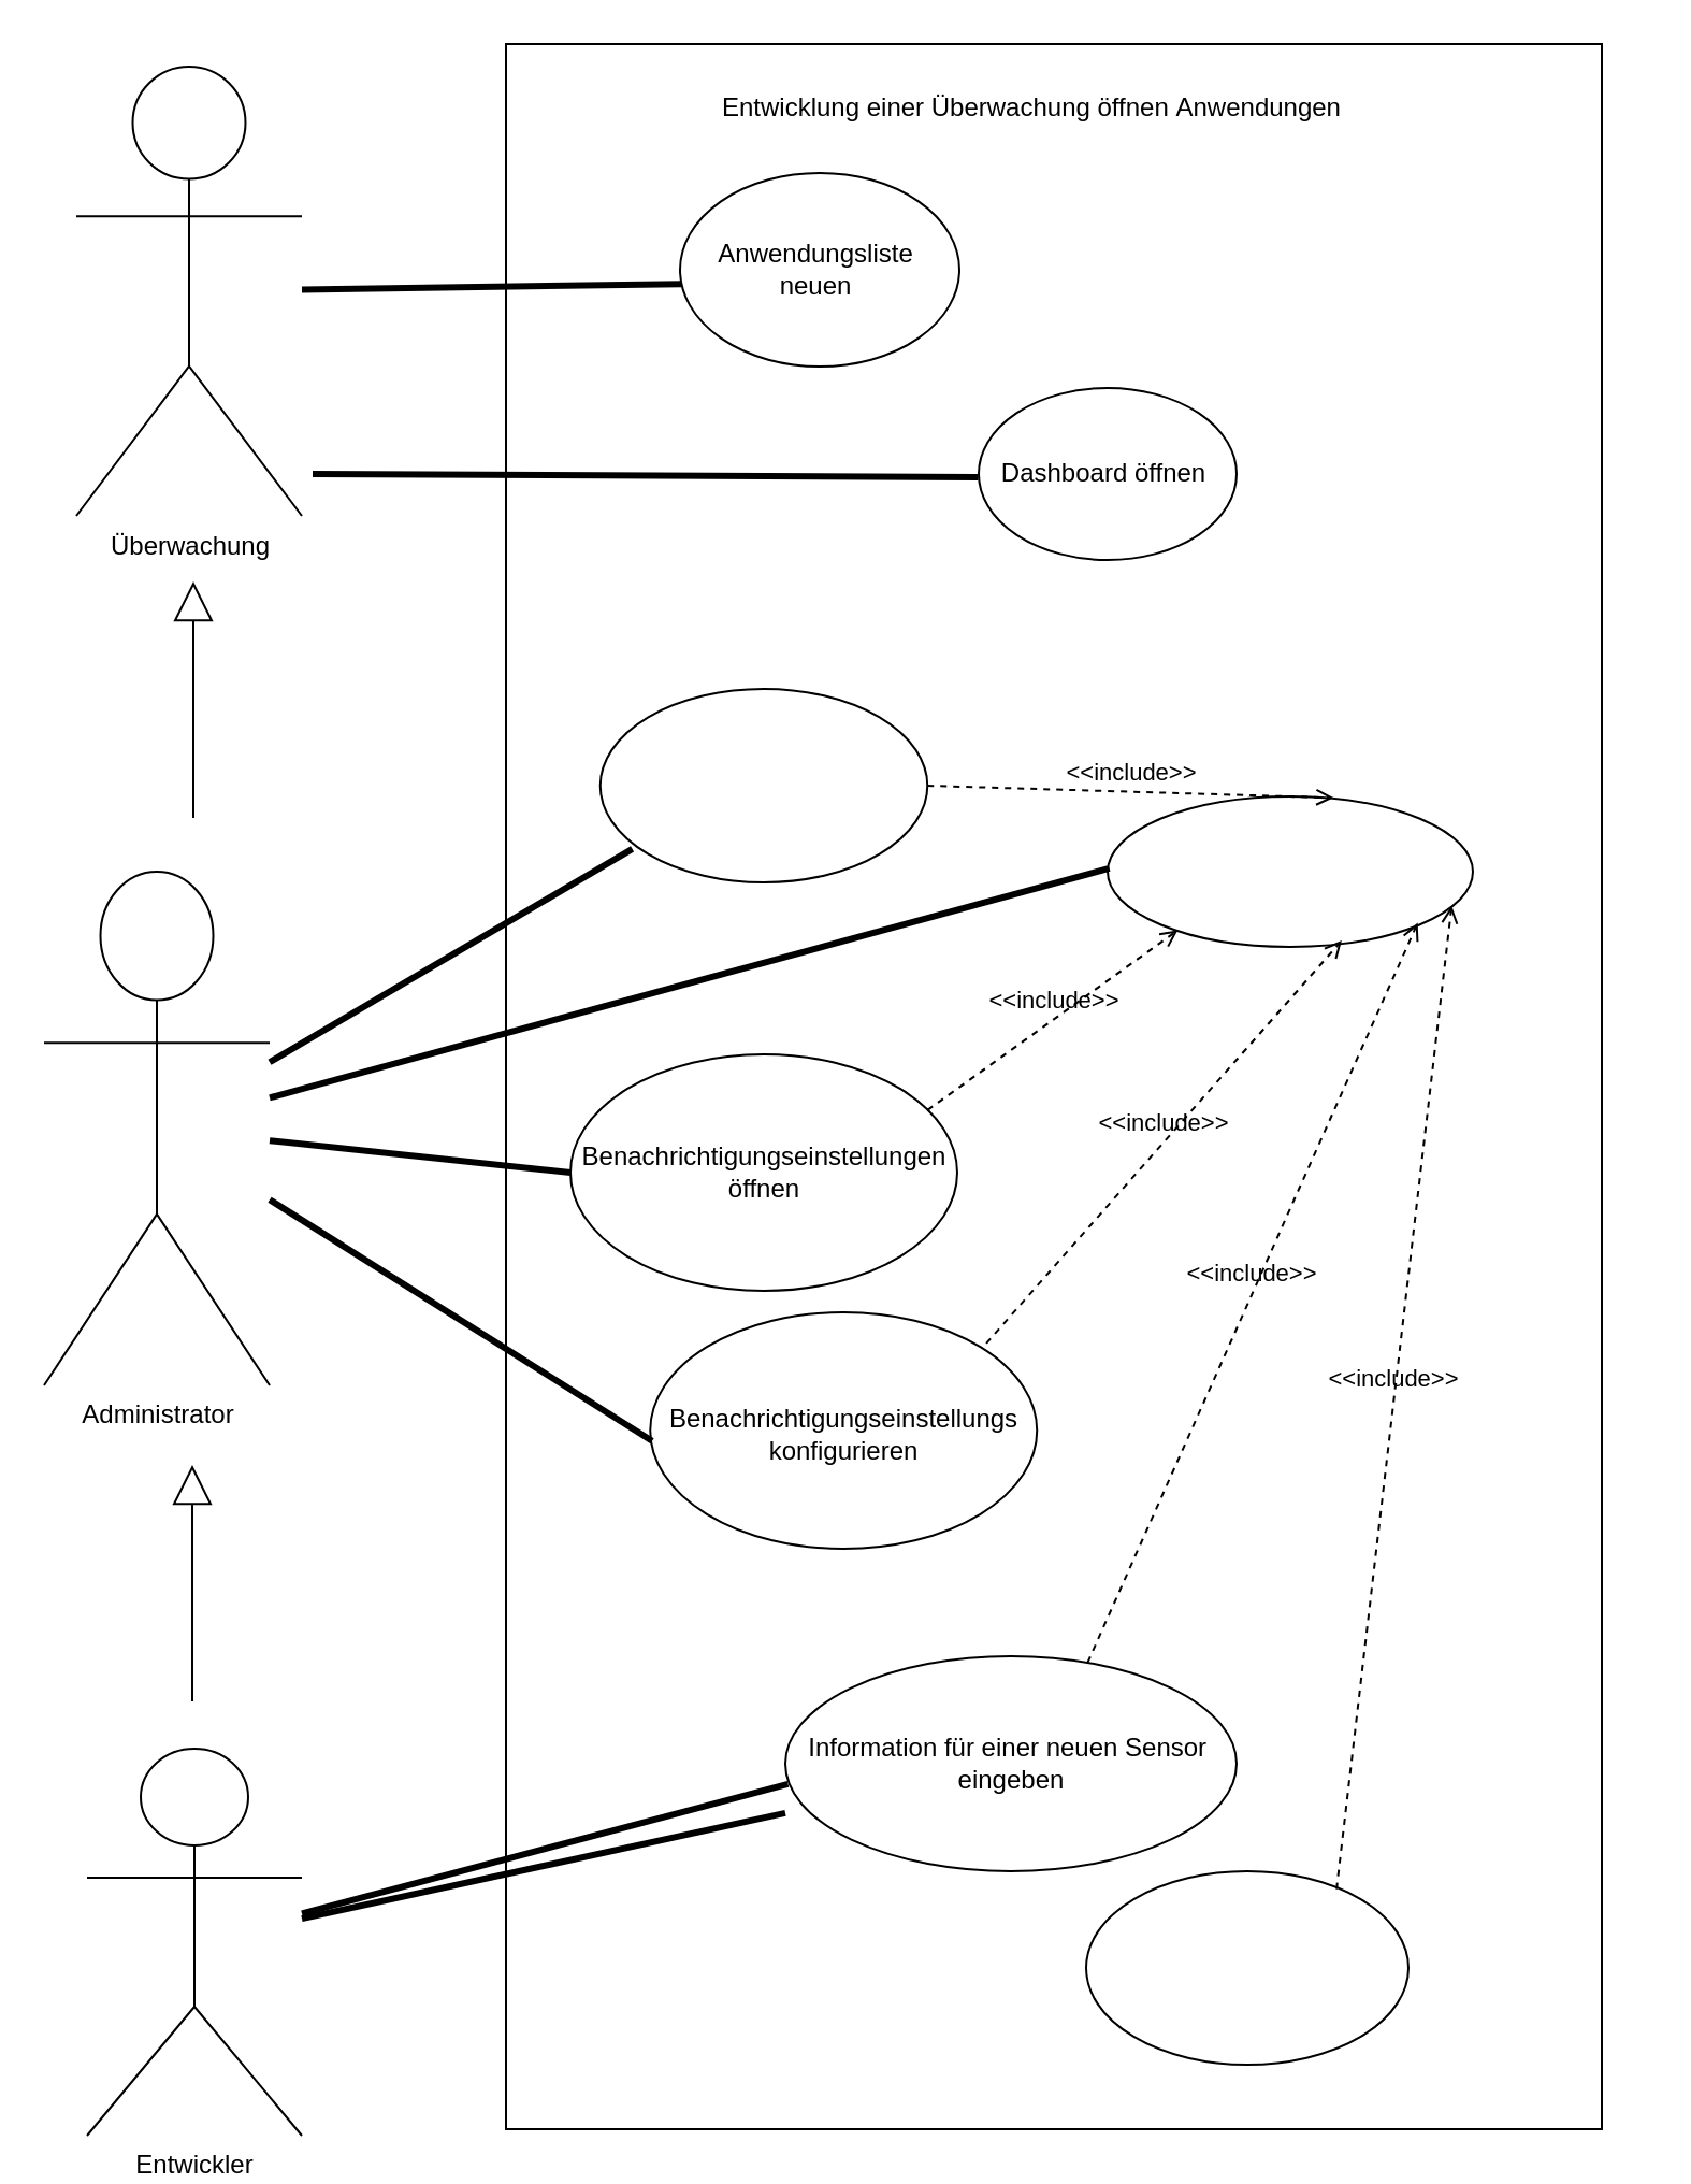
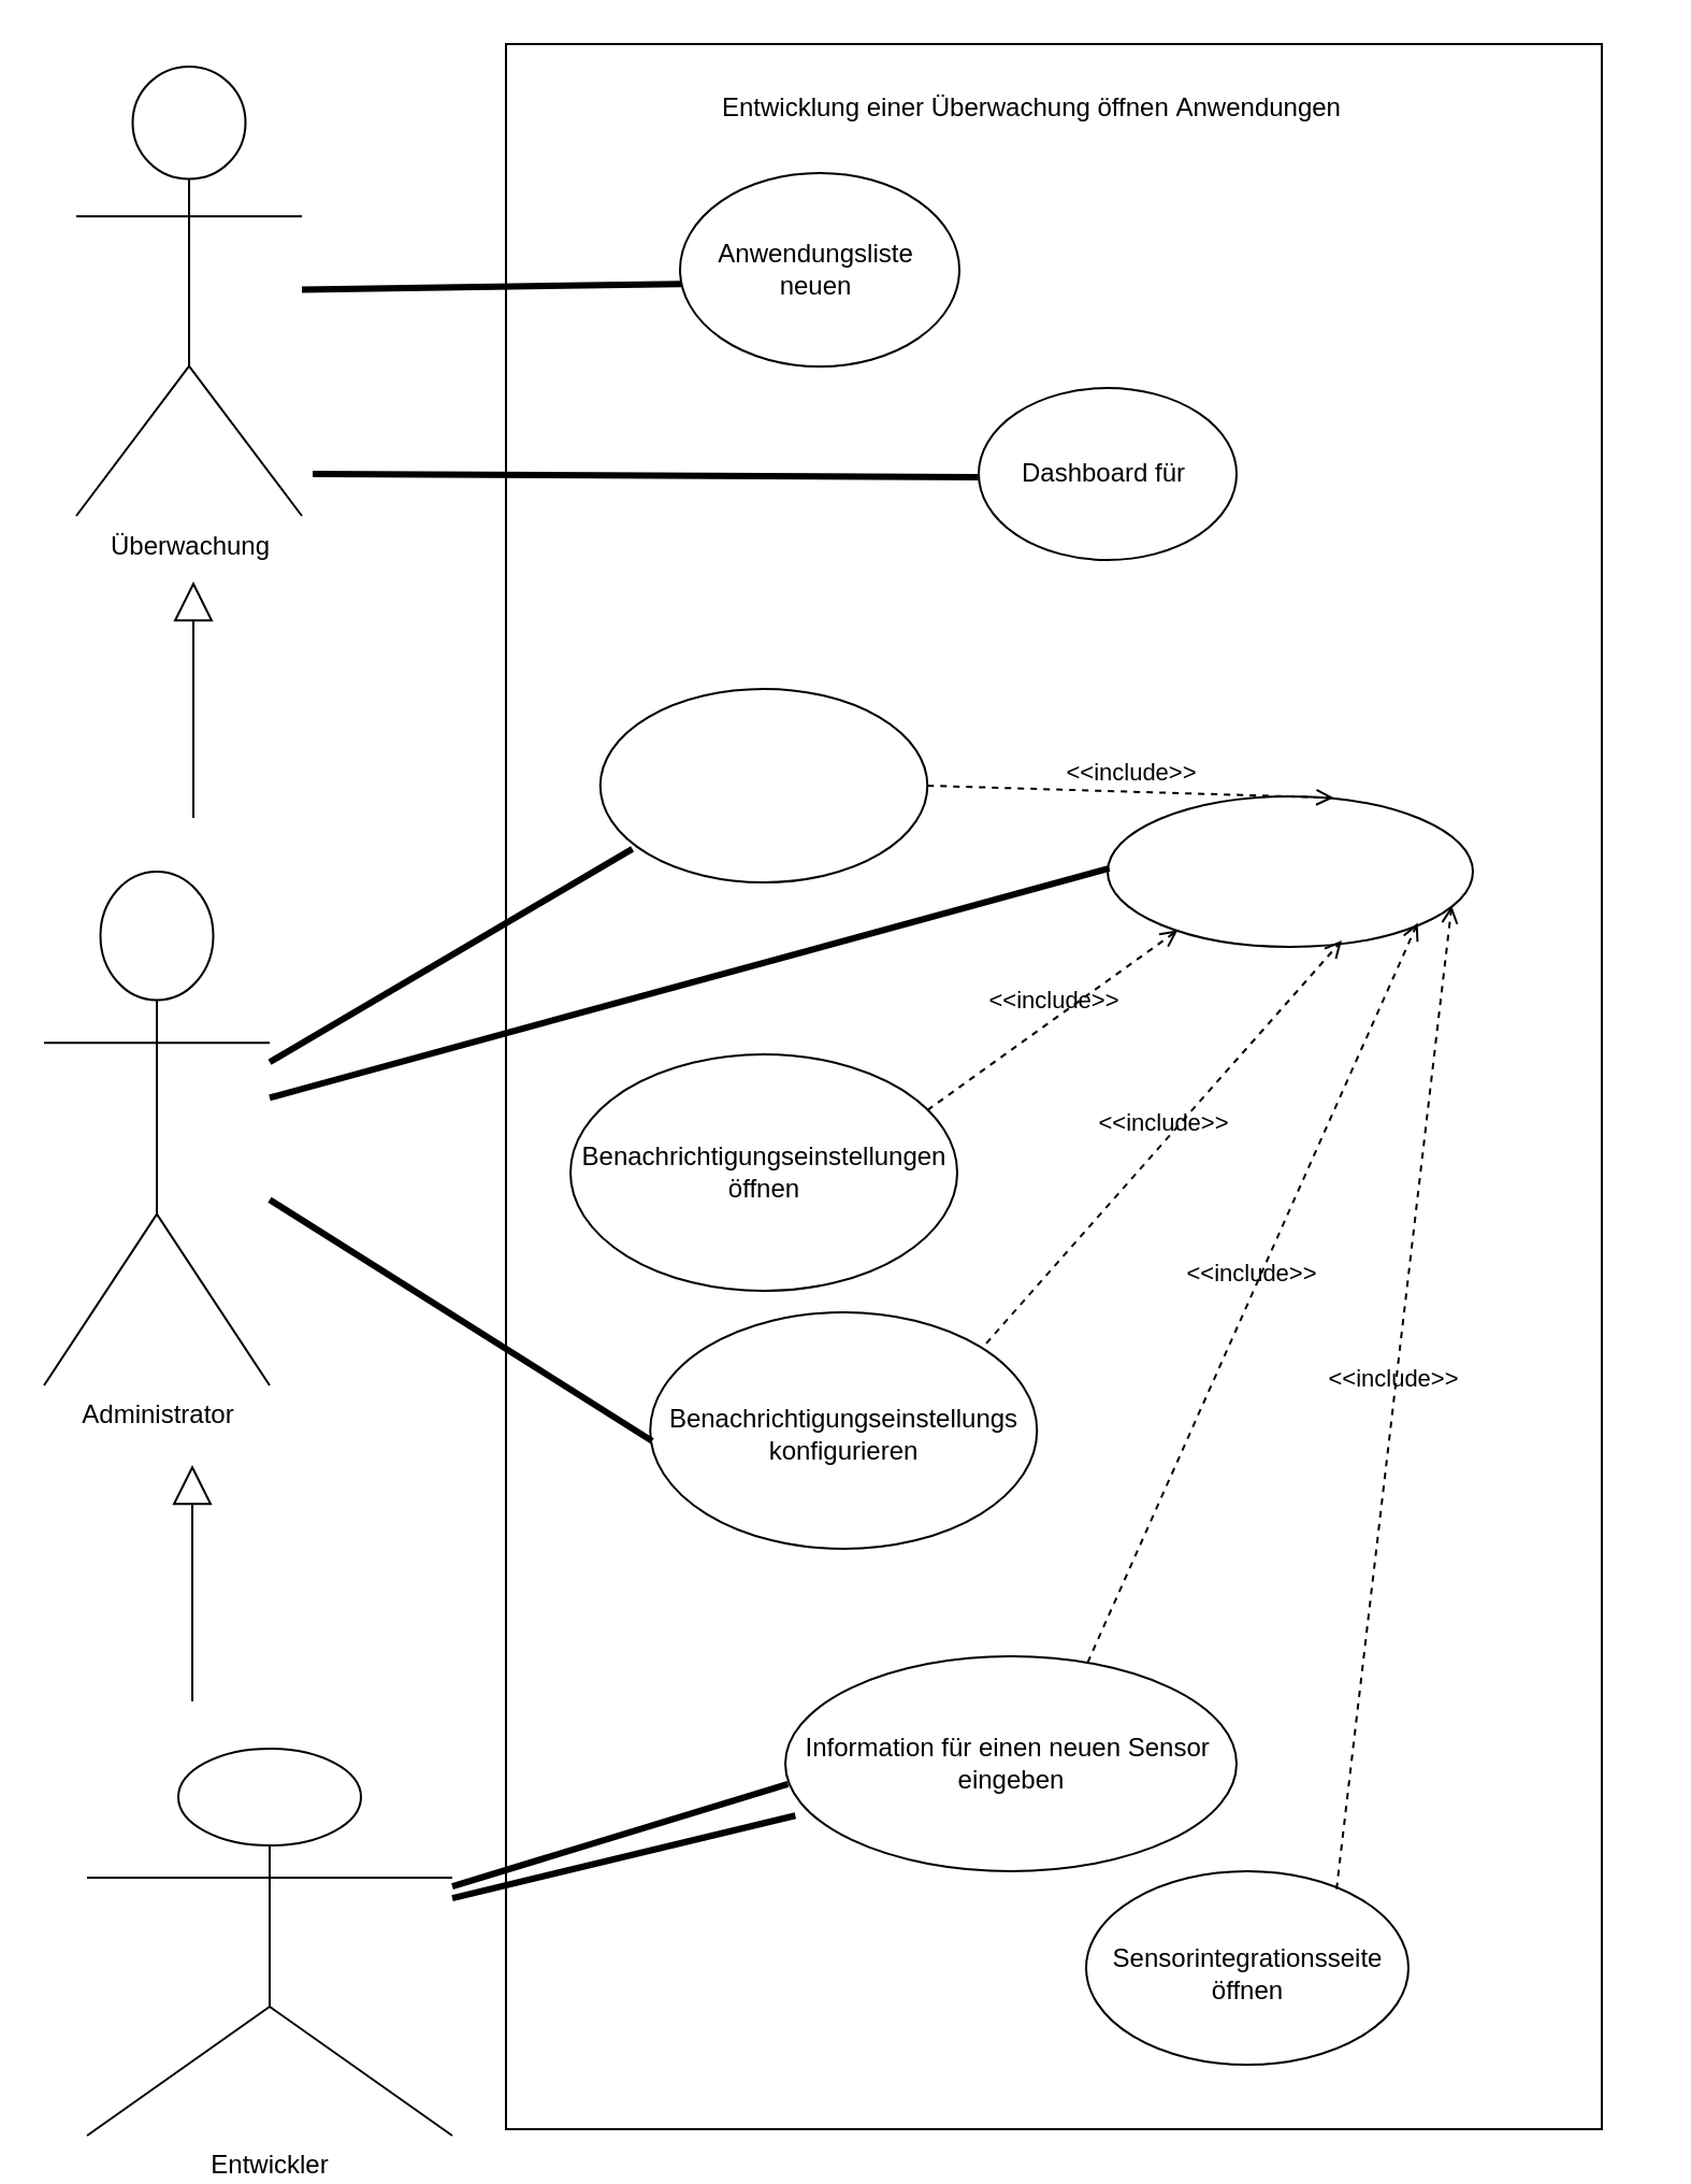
  <mxCell id="0" />
  <mxCell id="1" parent="0" />
  <mxCell id="2" value="Administrator" style="shape=umlActor;verticalLabelPosition=bottom;verticalAlign=top;html=1;outlineConnect=0;" parent="1" vertex="1"><mxGeometry x="20" y="405" width="105" height="239" as="geometry" /></mxCell>
  <mxCell id="3" value="" style="rounded=0;whiteSpace=wrap;html=1;" parent="1" vertex="1"><mxGeometry x="235" y="20" width="510" height="970" as="geometry" /></mxCell>
  <mxCell id="4" value="&lt;div&gt;Entwicklung einer Überwachung öffnen&amp;nbsp;&lt;span style=&quot;background-color: initial;&quot;&gt;Anwendungen&lt;/span&gt;&lt;/div&gt;" style="text;html=1;strokeColor=none;fillColor=none;align=center;verticalAlign=middle;whiteSpace=wrap;rounded=0;" parent="1" vertex="1"><mxGeometry x="195" y="20" width="570" height="60" as="geometry" /></mxCell>
- <mxCell id="5" value="Entwickler" style="shape=umlActor;verticalLabelPosition=bottom;verticalAlign=top;html=1;outlineConnect=0;" parent="1" vertex="1"><mxGeometry x="40" y="813" width="100" height="180" as="geometry" /></mxCell>
+ <mxCell id="5" value="Entwickler" style="shape=umlActor;verticalLabelPosition=bottom;verticalAlign=top;html=1;outlineConnect=0;" parent="1" vertex="1"><mxGeometry x="40" y="813" width="170" height="180" as="geometry" /></mxCell>
  <mxCell id="6" value="" style="shape=ellipse;container=1;horizontal=1;horizontalStack=0;resizeParent=1;resizeParentMax=0;resizeLast=0;html=1;dashed=0;collapsible=0;" parent="1" vertex="1"><mxGeometry x="515" y="370" width="170" height="70" as="geometry" /></mxCell>
  <mxCell id="7" value="" style="shape=ellipse;container=1;horizontal=1;horizontalStack=0;resizeParent=1;resizeParentMax=0;resizeLast=0;html=1;dashed=0;collapsible=0;" parent="1" vertex="1"><mxGeometry x="455" y="180" width="120" height="80" as="geometry" /></mxCell>
- <mxCell id="8" value="Dashboard öffnen" style="html=1;strokeColor=none;fillColor=none;align=center;verticalAlign=middle;rotatable=0;" parent="7" vertex="1"><mxGeometry x="-1.586" y="30" width="120" height="20" as="geometry" /></mxCell>
+ <mxCell id="8" value="Dashboard für" style="html=1;strokeColor=none;fillColor=none;align=center;verticalAlign=middle;rotatable=0;" parent="7" vertex="1"><mxGeometry x="-1.586" y="30" width="120" height="20" as="geometry" /></mxCell>
  <mxCell id="9" value="" style="shape=ellipse;container=1;horizontal=1;horizontalStack=0;resizeParent=1;resizeParentMax=0;resizeLast=0;html=1;dashed=0;collapsible=0;" parent="1" vertex="1"><mxGeometry x="316" y="80" width="130" height="90" as="geometry" /></mxCell>
  <mxCell id="10" value="Anwendungsliste&lt;br&gt;neuen" style="html=1;strokeColor=none;fillColor=none;align=center;verticalAlign=middle;rotatable=0;" parent="9" vertex="1"><mxGeometry x="-1.85" y="30" width="130" height="30" as="geometry" /></mxCell>
  <mxCell id="11" value="" style="shape=ellipse;container=1;horizontal=1;horizontalStack=0;resizeParent=1;resizeParentMax=0;resizeLast=0;html=1;dashed=0;collapsible=0;" parent="1" vertex="1"><mxGeometry x="278.88" y="320" width="152.25" height="90" as="geometry" /></mxCell>
  <mxCell id="12" value="" style="shape=ellipse;container=1;horizontal=1;horizontalStack=0;resizeParent=1;resizeParentMax=0;resizeLast=0;html=1;dashed=0;collapsible=0;" parent="1" vertex="1"><mxGeometry x="265" y="490" width="180.0" height="110" as="geometry" /></mxCell>
  <mxCell id="13" value="Benachrichtigungseinstellungen&lt;br&gt;öffnen" style="html=1;strokeColor=none;fillColor=none;align=center;verticalAlign=middle;rotatable=0;" parent="12" vertex="1"><mxGeometry y="27.505" width="180.0" height="55" as="geometry" /></mxCell>
  <mxCell id="14" value="" style="shape=ellipse;container=1;horizontal=1;horizontalStack=0;resizeParent=1;resizeParentMax=0;resizeLast=0;html=1;dashed=0;collapsible=0;" parent="1" vertex="1"><mxGeometry x="302.12" y="610" width="180" height="110" as="geometry" /></mxCell>
  <mxCell id="15" value="Benachrichtigungseinstellungs&lt;br&gt;konfigurieren" style="html=1;strokeColor=none;fillColor=none;align=center;verticalAlign=middle;rotatable=0;" parent="14" vertex="1"><mxGeometry y="40" width="180" height="34.375" as="geometry" /></mxCell>
  <mxCell id="16" value="" style="shape=ellipse;container=1;horizontal=1;horizontalStack=0;resizeParent=1;resizeParentMax=0;resizeLast=0;html=1;dashed=0;collapsible=0;" parent="1" vertex="1"><mxGeometry x="505" y="870" width="150" height="90" as="geometry" /></mxCell>
+ <mxCell id="17" value="Sensorintegrationsseite&lt;br&gt;öffnen" style="html=1;strokeColor=none;fillColor=none;align=center;verticalAlign=middle;rotatable=0;" parent="16" vertex="1"><mxGeometry y="33" width="150" height="30" as="geometry" /></mxCell>
  <mxCell id="18" value="" style="shape=ellipse;container=1;horizontal=1;horizontalStack=0;resizeParent=1;resizeParentMax=0;resizeLast=0;html=1;dashed=0;collapsible=0;" parent="1" vertex="1"><mxGeometry x="365" y="770" width="210" height="100" as="geometry" /></mxCell>
- <mxCell id="19" value="Information für einer neuen Sensor&amp;nbsp;&lt;br&gt;eingeben" style="html=1;strokeColor=none;fillColor=none;align=center;verticalAlign=middle;rotatable=0;" parent="18" vertex="1"><mxGeometry y="25.86" width="210" height="48.276" as="geometry" /></mxCell>
+ <mxCell id="19" value="Information für einen neuen Sensor&amp;nbsp;&lt;br&gt;eingeben" style="html=1;strokeColor=none;fillColor=none;align=center;verticalAlign=middle;rotatable=0;" parent="18" vertex="1"><mxGeometry y="25.86" width="210" height="48.276" as="geometry" /></mxCell>
  <mxCell id="20" value="" style="endArrow=none;startArrow=none;endFill=0;startFill=0;endSize=8;html=1;verticalAlign=bottom;labelBackgroundColor=none;strokeWidth=3;entryX=0.005;entryY=0.478;entryDx=0;entryDy=0;entryPerimeter=0;" parent="1" target="6" edge="1" source="2"><mxGeometry width="160" relative="1" as="geometry"><mxPoint x="155" y="390" as="sourcePoint" /><mxPoint x="435" y="570" as="targetPoint" /></mxGeometry></mxCell>
  <mxCell id="21" value="" style="endArrow=none;startArrow=none;endFill=0;startFill=0;endSize=8;html=1;verticalAlign=bottom;labelBackgroundColor=none;strokeWidth=3;entryX=0.005;entryY=0.573;entryDx=0;entryDy=0;entryPerimeter=0;" parent="1" target="9" edge="1" source="34"><mxGeometry width="160" relative="1" as="geometry"><mxPoint x="165" y="140" as="sourcePoint" /><mxPoint x="345" y="440" as="targetPoint" /></mxGeometry></mxCell>
  <mxCell id="22" value="" style="endArrow=none;startArrow=none;endFill=0;startFill=0;endSize=8;html=1;verticalAlign=bottom;labelBackgroundColor=none;strokeWidth=3;entryX=-0.002;entryY=0.519;entryDx=0;entryDy=0;entryPerimeter=0;" parent="1" target="7" edge="1"><mxGeometry width="160" relative="1" as="geometry"><mxPoint x="145" y="220" as="sourcePoint" /><mxPoint x="305" y="345" as="targetPoint" /></mxGeometry></mxCell>
  <mxCell id="23" value="" style="endArrow=none;startArrow=none;endFill=0;startFill=0;endSize=8;html=1;verticalAlign=bottom;labelBackgroundColor=none;strokeWidth=3;entryX=0.098;entryY=0.827;entryDx=0;entryDy=0;entryPerimeter=0;" parent="1" target="11" edge="1" source="2"><mxGeometry width="160" relative="1" as="geometry"><mxPoint x="155" y="370" as="sourcePoint" /><mxPoint x="375" y="450" as="targetPoint" /></mxGeometry></mxCell>
  <mxCell id="24" value="&amp;lt;&amp;lt;include&amp;gt;&amp;gt;" style="html=1;verticalAlign=bottom;labelBackgroundColor=none;endArrow=open;endFill=0;dashed=1;exitX=1;exitY=0.5;exitDx=0;exitDy=0;entryX=0.619;entryY=0.009;entryDx=0;entryDy=0;entryPerimeter=0;" parent="1" source="11" target="6" edge="1"><mxGeometry width="160" relative="1" as="geometry"><mxPoint x="615" y="360" as="sourcePoint" /><mxPoint x="595" y="520" as="targetPoint" /></mxGeometry></mxCell>
  <mxCell id="25" value="&amp;lt;&amp;lt;include&amp;gt;&amp;gt;" style="html=1;verticalAlign=bottom;labelBackgroundColor=none;endArrow=open;endFill=0;dashed=1;entryX=0.192;entryY=0.889;entryDx=0;entryDy=0;entryPerimeter=0;exitX=0.923;exitY=0.236;exitDx=0;exitDy=0;exitPerimeter=0;" parent="1" source="12" target="6" edge="1"><mxGeometry width="160" relative="1" as="geometry"><mxPoint x="295" y="620" as="sourcePoint" /><mxPoint x="455" y="620" as="targetPoint" /></mxGeometry></mxCell>
  <mxCell id="26" value="&amp;lt;&amp;lt;include&amp;gt;&amp;gt;" style="html=1;verticalAlign=bottom;labelBackgroundColor=none;endArrow=open;endFill=0;dashed=1;entryX=0.641;entryY=0.958;entryDx=0;entryDy=0;entryPerimeter=0;exitX=0.869;exitY=0.131;exitDx=0;exitDy=0;exitPerimeter=0;" parent="1" source="14" target="6" edge="1"><mxGeometry width="160" relative="1" as="geometry"><mxPoint x="568.264" y="881.227" as="sourcePoint" /><mxPoint x="805" y="720" as="targetPoint" /></mxGeometry></mxCell>
  <mxCell id="27" value="&amp;lt;&amp;lt;include&amp;gt;&amp;gt;" style="html=1;verticalAlign=bottom;labelBackgroundColor=none;endArrow=open;endFill=0;dashed=1;entryX=0.849;entryY=0.84;entryDx=0;entryDy=0;entryPerimeter=0;exitX=0.67;exitY=0.029;exitDx=0;exitDy=0;exitPerimeter=0;" parent="1" source="18" target="6" edge="1"><mxGeometry width="160" relative="1" as="geometry"><mxPoint x="625" y="1030" as="sourcePoint" /><mxPoint x="575.22" y="610.65" as="targetPoint" /></mxGeometry></mxCell>
- <mxCell id="28" value="" style="endArrow=none;startArrow=none;endFill=0;startFill=0;endSize=8;html=1;verticalAlign=bottom;labelBackgroundColor=none;strokeWidth=3;entryX=0;entryY=0.5;entryDx=0;entryDy=0;" parent="1" target="13" edge="1" source="2"><mxGeometry width="160" relative="1" as="geometry"><mxPoint x="155" y="500" as="sourcePoint" /><mxPoint x="275" y="700" as="targetPoint" /></mxGeometry></mxCell>
  <mxCell id="29" value="" style="endArrow=none;startArrow=none;endFill=0;startFill=0;endSize=8;html=1;verticalAlign=bottom;labelBackgroundColor=none;strokeWidth=3;entryX=0.005;entryY=0.544;entryDx=0;entryDy=0;entryPerimeter=0;" parent="1" target="14" edge="1" source="2"><mxGeometry width="160" relative="1" as="geometry"><mxPoint x="155" y="640" as="sourcePoint" /><mxPoint x="305" y="880" as="targetPoint" /></mxGeometry></mxCell>
  <mxCell id="30" value="" style="endArrow=none;startArrow=none;endFill=0;startFill=0;endSize=8;html=1;verticalAlign=bottom;labelBackgroundColor=none;strokeWidth=3;entryX=0.006;entryY=0.594;entryDx=0;entryDy=0;entryPerimeter=0;" parent="1" target="18" edge="1" source="5"><mxGeometry width="160" relative="1" as="geometry"><mxPoint x="145" y="830" as="sourcePoint" /><mxPoint x="429" y="1110" as="targetPoint" /></mxGeometry></mxCell>
  <mxCell id="31" value="&amp;lt;&amp;lt;include&amp;gt;&amp;gt;" style="html=1;verticalAlign=bottom;labelBackgroundColor=none;endArrow=open;endFill=0;dashed=1;exitX=0.777;exitY=0.092;exitDx=0;exitDy=0;exitPerimeter=0;entryX=0.942;entryY=0.727;entryDx=0;entryDy=0;entryPerimeter=0;" parent="1" source="16" target="6" edge="1"><mxGeometry width="160" relative="1" as="geometry"><mxPoint x="665" y="950" as="sourcePoint" /><mxPoint x="596.1" y="602.91" as="targetPoint" /></mxGeometry></mxCell>
  <mxCell id="32" value="" style="endArrow=none;startArrow=none;endFill=0;startFill=0;endSize=8;html=1;verticalAlign=bottom;labelBackgroundColor=none;strokeWidth=3;" parent="1" target="19" edge="1" source="5"><mxGeometry width="160" relative="1" as="geometry"><mxPoint x="155" y="918" as="sourcePoint" /><mxPoint x="582" y="1247.5" as="targetPoint" /></mxGeometry></mxCell>
  <mxCell id="33" value="" style="endArrow=block;endSize=16;endFill=0;html=1;" parent="1" edge="1"><mxGeometry width="160" relative="1" as="geometry"><mxPoint x="89" y="791" as="sourcePoint" /><mxPoint x="89" y="681" as="targetPoint" /></mxGeometry></mxCell>
  <mxCell id="34" value="Überwachung" style="shape=umlActor;verticalLabelPosition=bottom;verticalAlign=top;html=1;outlineConnect=0;" vertex="1" parent="1"><mxGeometry x="35" y="30.5" width="105" height="209" as="geometry" /></mxCell>
  <mxCell id="35" value="" style="endArrow=block;endSize=16;endFill=0;html=1;" edge="1" parent="1"><mxGeometry width="160" relative="1" as="geometry"><mxPoint x="89.5" y="380" as="sourcePoint" /><mxPoint x="89.5" y="270" as="targetPoint" /></mxGeometry></mxCell>
